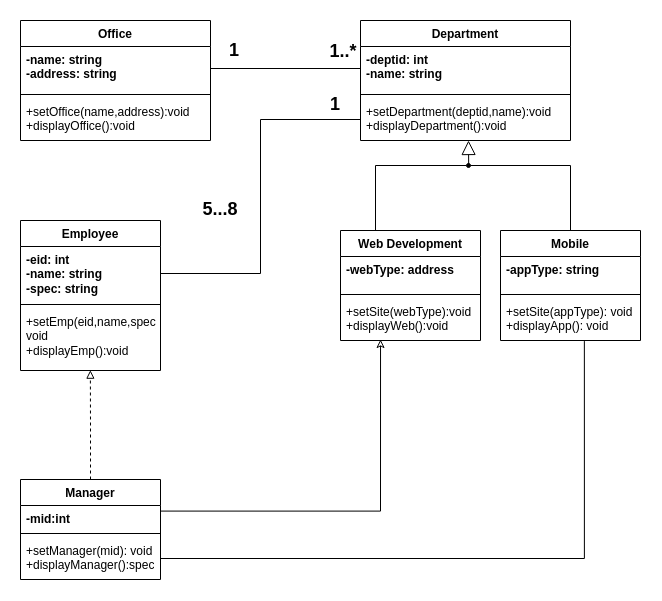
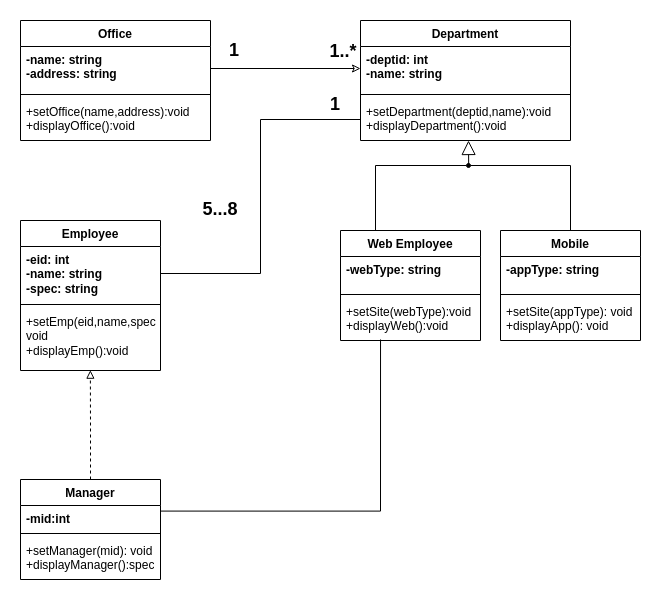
  <mxCell id="0" />
  <mxCell id="1" parent="0" />
  <mxCell id="2" value="Office" style="swimlane;fontStyle=1;align=center;verticalAlign=top;childLayout=stackLayout;horizontal=1;startSize=26;horizontalStack=0;resizeParent=1;resizeParentMax=0;resizeLast=0;collapsible=1;marginBottom=0;whiteSpace=wrap;html=1;" parent="1" vertex="1"><mxGeometry x="20" y="20" width="190" height="120" as="geometry" /></mxCell>
  <mxCell id="3" value="&lt;b&gt;-name: string&lt;/b&gt;&lt;div&gt;&lt;b&gt;-address: string&amp;nbsp;&lt;/b&gt;&lt;/div&gt;&lt;div&gt;&lt;br&gt;&lt;/div&gt;" style="text;strokeColor=none;fillColor=none;align=left;verticalAlign=top;spacingLeft=4;spacingRight=4;overflow=hidden;rotatable=0;points=[[0,0.5],[1,0.5]];portConstraint=eastwest;whiteSpace=wrap;html=1;" parent="2" vertex="1"><mxGeometry y="26" width="190" height="44" as="geometry" /></mxCell>
  <mxCell id="4" value="" style="line;strokeWidth=1;fillColor=none;align=left;verticalAlign=middle;spacingTop=-1;spacingLeft=3;spacingRight=3;rotatable=0;labelPosition=right;points=[];portConstraint=eastwest;strokeColor=inherit;" parent="2" vertex="1"><mxGeometry y="70" width="190" height="8" as="geometry" /></mxCell>
  <mxCell id="5" value="+setOffice(name,address):void&lt;span style=&quot;background-color: initial;&quot;&gt;&amp;nbsp;&lt;/span&gt;&lt;div&gt;&lt;span style=&quot;background-color: initial;&quot;&gt;+displayOffice():void&amp;nbsp;&lt;/span&gt;&lt;/div&gt;" style="text;strokeColor=none;fillColor=none;align=left;verticalAlign=top;spacingLeft=4;spacingRight=4;overflow=hidden;rotatable=0;points=[[0,0.5],[1,0.5]];portConstraint=eastwest;whiteSpace=wrap;html=1;" parent="2" vertex="1"><mxGeometry y="78" width="190" height="42" as="geometry" /></mxCell>
  <mxCell id="6" value="Department" style="swimlane;fontStyle=1;align=center;verticalAlign=top;childLayout=stackLayout;horizontal=1;startSize=26;horizontalStack=0;resizeParent=1;resizeParentMax=0;resizeLast=0;collapsible=1;marginBottom=0;whiteSpace=wrap;html=1;" parent="1" vertex="1"><mxGeometry x="360" y="20" width="210" height="120" as="geometry" /></mxCell>
  <mxCell id="7" value="&lt;div&gt;&lt;b&gt;-deptid: int&lt;br&gt;&lt;/b&gt;&lt;/div&gt;&lt;b&gt;-name: string&lt;/b&gt;&lt;div&gt;&lt;br&gt;&lt;/div&gt;&lt;div&gt;&lt;br&gt;&lt;/div&gt;" style="text;strokeColor=none;fillColor=none;align=left;verticalAlign=top;spacingLeft=4;spacingRight=4;overflow=hidden;rotatable=0;points=[[0,0.5],[1,0.5]];portConstraint=eastwest;whiteSpace=wrap;html=1;" parent="6" vertex="1"><mxGeometry y="26" width="210" height="44" as="geometry" /></mxCell>
  <mxCell id="8" value="" style="line;strokeWidth=1;fillColor=none;align=left;verticalAlign=middle;spacingTop=-1;spacingLeft=3;spacingRight=3;rotatable=0;labelPosition=right;points=[];portConstraint=eastwest;strokeColor=inherit;" parent="6" vertex="1"><mxGeometry y="70" width="210" height="8" as="geometry" /></mxCell>
  <mxCell id="9" value="+setDepartment(deptid,name):void&lt;span style=&quot;background-color: initial;&quot;&gt;&amp;nbsp;&lt;/span&gt;&lt;div&gt;&lt;span style=&quot;background-color: initial;&quot;&gt;+displayDepartment():void&amp;nbsp;&lt;/span&gt;&lt;/div&gt;" style="text;strokeColor=none;fillColor=none;align=left;verticalAlign=top;spacingLeft=4;spacingRight=4;overflow=hidden;rotatable=0;points=[[0,0.5],[1,0.5]];portConstraint=eastwest;whiteSpace=wrap;html=1;" parent="6" vertex="1"><mxGeometry y="78" width="210" height="42" as="geometry" /></mxCell>
- <mxCell id="10" value="Web Development" style="swimlane;fontStyle=1;align=center;verticalAlign=top;childLayout=stackLayout;horizontal=1;startSize=26;horizontalStack=0;resizeParent=1;resizeParentMax=0;resizeLast=0;collapsible=1;marginBottom=0;whiteSpace=wrap;html=1;" parent="1" vertex="1"><mxGeometry x="340" y="230" width="140" height="110" as="geometry" /></mxCell>
- <mxCell id="11" value="&lt;div&gt;&lt;b&gt;-webType: address&lt;/b&gt;&lt;/div&gt;&lt;div&gt;&lt;br&gt;&lt;/div&gt;" style="text;strokeColor=none;fillColor=none;align=left;verticalAlign=top;spacingLeft=4;spacingRight=4;overflow=hidden;rotatable=0;points=[[0,0.5],[1,0.5]];portConstraint=eastwest;whiteSpace=wrap;html=1;" parent="10" vertex="1"><mxGeometry y="26" width="140" height="34" as="geometry" /></mxCell>
+ <mxCell id="10" value="Web Employee" style="swimlane;fontStyle=1;align=center;verticalAlign=top;childLayout=stackLayout;horizontal=1;startSize=26;horizontalStack=0;resizeParent=1;resizeParentMax=0;resizeLast=0;collapsible=1;marginBottom=0;whiteSpace=wrap;html=1;" parent="1" vertex="1"><mxGeometry x="340" y="230" width="140" height="110" as="geometry" /></mxCell>
+ <mxCell id="11" value="&lt;div&gt;&lt;b&gt;-webType: string&lt;/b&gt;&lt;/div&gt;&lt;div&gt;&lt;br&gt;&lt;/div&gt;" style="text;strokeColor=none;fillColor=none;align=left;verticalAlign=top;spacingLeft=4;spacingRight=4;overflow=hidden;rotatable=0;points=[[0,0.5],[1,0.5]];portConstraint=eastwest;whiteSpace=wrap;html=1;" parent="10" vertex="1"><mxGeometry y="26" width="140" height="34" as="geometry" /></mxCell>
  <mxCell id="12" value="" style="line;strokeWidth=1;fillColor=none;align=left;verticalAlign=middle;spacingTop=-1;spacingLeft=3;spacingRight=3;rotatable=0;labelPosition=right;points=[];portConstraint=eastwest;strokeColor=inherit;" parent="10" vertex="1"><mxGeometry y="60" width="140" height="8" as="geometry" /></mxCell>
  <mxCell id="13" value="+setSite(webType):void&lt;span style=&quot;background-color: initial;&quot;&gt;&amp;nbsp;&lt;/span&gt;&lt;div&gt;&lt;span style=&quot;background-color: initial;&quot;&gt;+displayWeb():void&amp;nbsp;&lt;/span&gt;&lt;/div&gt;" style="text;strokeColor=none;fillColor=none;align=left;verticalAlign=top;spacingLeft=4;spacingRight=4;overflow=hidden;rotatable=0;points=[[0,0.5],[1,0.5]];portConstraint=eastwest;whiteSpace=wrap;html=1;" parent="10" vertex="1"><mxGeometry y="68" width="140" height="42" as="geometry" /></mxCell>
  <mxCell id="14" value="Mobile" style="swimlane;fontStyle=1;align=center;verticalAlign=top;childLayout=stackLayout;horizontal=1;startSize=26;horizontalStack=0;resizeParent=1;resizeParentMax=0;resizeLast=0;collapsible=1;marginBottom=0;whiteSpace=wrap;html=1;" parent="1" vertex="1"><mxGeometry x="500" y="230" width="140" height="110" as="geometry" /></mxCell>
  <mxCell id="15" value="&lt;div&gt;&lt;b&gt;-appType: string&lt;/b&gt;&lt;/div&gt;" style="text;strokeColor=none;fillColor=none;align=left;verticalAlign=top;spacingLeft=4;spacingRight=4;overflow=hidden;rotatable=0;points=[[0,0.5],[1,0.5]];portConstraint=eastwest;whiteSpace=wrap;html=1;" parent="14" vertex="1"><mxGeometry y="26" width="140" height="34" as="geometry" /></mxCell>
  <mxCell id="16" value="" style="line;strokeWidth=1;fillColor=none;align=left;verticalAlign=middle;spacingTop=-1;spacingLeft=3;spacingRight=3;rotatable=0;labelPosition=right;points=[];portConstraint=eastwest;strokeColor=inherit;" parent="14" vertex="1"><mxGeometry y="60" width="140" height="8" as="geometry" /></mxCell>
  <mxCell id="17" value="+setSite(appType): void&lt;div&gt;+displayApp(): void&lt;/div&gt;" style="text;strokeColor=none;fillColor=none;align=left;verticalAlign=top;spacingLeft=4;spacingRight=4;overflow=hidden;rotatable=0;points=[[0,0.5],[1,0.5]];portConstraint=eastwest;whiteSpace=wrap;html=1;" parent="14" vertex="1"><mxGeometry y="68" width="140" height="42" as="geometry" /></mxCell>
  <mxCell id="18" value="" style="verticalAlign=bottom;html=1;ellipse;fillColor=strokeColor;fontFamily=Helvetica;fontSize=11;fontColor=default;" parent="1" vertex="1"><mxGeometry x="466" y="163" width="4" height="4" as="geometry" /></mxCell>
  <mxCell id="19" value="" style="edgeStyle=elbowEdgeStyle;html=1;endSize=12;endArrow=block;endFill=0;elbow=horizontal;rounded=0;labelBackgroundColor=default;fontFamily=Helvetica;fontSize=11;fontColor=default;shape=connector;exitX=0.545;exitY=0.581;exitDx=0;exitDy=0;exitPerimeter=0;" parent="1" edge="1"><mxGeometry x="1" relative="1" as="geometry"><mxPoint x="468" y="140" as="targetPoint" /><mxPoint x="468.18" y="165.324" as="sourcePoint" /></mxGeometry></mxCell>
  <mxCell id="20" value="" style="edgeStyle=elbowEdgeStyle;html=1;elbow=vertical;verticalAlign=bottom;endArrow=none;rounded=0;labelBackgroundColor=default;fontFamily=Helvetica;fontSize=11;fontColor=default;startSize=14;shape=connector;entryX=0.5;entryY=0;entryDx=0;entryDy=0;" parent="1" source="18" target="14" edge="1"><mxGeometry x="1" relative="1" as="geometry"><mxPoint x="530" y="190" as="targetPoint" /><Array as="points"><mxPoint x="500" y="165" /></Array></mxGeometry></mxCell>
  <mxCell id="21" value="" style="edgeStyle=elbowEdgeStyle;html=1;elbow=vertical;verticalAlign=bottom;endArrow=none;rounded=0;labelBackgroundColor=default;fontFamily=Helvetica;fontSize=11;fontColor=default;startSize=14;shape=connector;entryX=0.25;entryY=0;entryDx=0;entryDy=0;" parent="1" source="18" target="10" edge="1"><mxGeometry x="1" relative="1" as="geometry"><mxPoint x="390" y="190" as="targetPoint" /><Array as="points"><mxPoint x="420" y="165" /></Array></mxGeometry></mxCell>
- <mxCell id="22" style="edgeStyle=orthogonalEdgeStyle;rounded=0;orthogonalLoop=1;jettySize=auto;html=1;exitX=1;exitY=0.5;exitDx=0;exitDy=0;entryX=0;entryY=0.5;entryDx=0;entryDy=0;endArrow=none;endFill=0;" parent="1" source="3" target="7" edge="1"><mxGeometry relative="1" as="geometry" /></mxCell>
+ <mxCell id="22" style="edgeStyle=orthogonalEdgeStyle;rounded=0;orthogonalLoop=1;jettySize=auto;html=1;exitX=1;exitY=0.5;exitDx=0;exitDy=0;entryX=0;entryY=0.5;entryDx=0;entryDy=0;endArrow=classic;endFill=0;" parent="1" source="3" target="7" edge="1"><mxGeometry relative="1" as="geometry" /></mxCell>
  <mxCell id="23" value="Employee" style="swimlane;fontStyle=1;align=center;verticalAlign=top;childLayout=stackLayout;horizontal=1;startSize=26;horizontalStack=0;resizeParent=1;resizeParentMax=0;resizeLast=0;collapsible=1;marginBottom=0;whiteSpace=wrap;html=1;" parent="1" vertex="1"><mxGeometry x="20" y="220" width="140" height="150" as="geometry" /></mxCell>
  <mxCell id="24" value="&lt;div&gt;&lt;b&gt;-eid: int&lt;/b&gt;&lt;/div&gt;&lt;div&gt;&lt;b&gt;-name: string&lt;/b&gt;&lt;/div&gt;&lt;div&gt;&lt;b&gt;-spec: string&lt;/b&gt;&lt;/div&gt;&lt;div&gt;&lt;br&gt;&lt;/div&gt;" style="text;strokeColor=none;fillColor=none;align=left;verticalAlign=top;spacingLeft=4;spacingRight=4;overflow=hidden;rotatable=0;points=[[0,0.5],[1,0.5]];portConstraint=eastwest;whiteSpace=wrap;html=1;" parent="23" vertex="1"><mxGeometry y="26" width="140" height="54" as="geometry" /></mxCell>
  <mxCell id="25" value="" style="line;strokeWidth=1;fillColor=none;align=left;verticalAlign=middle;spacingTop=-1;spacingLeft=3;spacingRight=3;rotatable=0;labelPosition=right;points=[];portConstraint=eastwest;strokeColor=inherit;" parent="23" vertex="1"><mxGeometry y="80" width="140" height="8" as="geometry" /></mxCell>
  <mxCell id="26" value="+setEmp(eid,name,spec): void&lt;div&gt;+displayEmp():void&lt;/div&gt;" style="text;strokeColor=none;fillColor=none;align=left;verticalAlign=top;spacingLeft=4;spacingRight=4;overflow=hidden;rotatable=0;points=[[0,0.5],[1,0.5]];portConstraint=eastwest;whiteSpace=wrap;html=1;" parent="23" vertex="1"><mxGeometry y="88" width="140" height="62" as="geometry" /></mxCell>
  <mxCell id="27" style="edgeStyle=orthogonalEdgeStyle;rounded=0;orthogonalLoop=1;jettySize=auto;html=1;exitX=1;exitY=0.5;exitDx=0;exitDy=0;entryX=0;entryY=0.5;entryDx=0;entryDy=0;endArrow=none;endFill=0;" parent="1" source="24" target="9" edge="1"><mxGeometry relative="1" as="geometry" /></mxCell>
  <mxCell id="28" value="&lt;b&gt;&lt;font style=&quot;font-size: 18px;&quot;&gt;1..*&lt;/font&gt;&lt;/b&gt;" style="text;html=1;align=center;verticalAlign=middle;whiteSpace=wrap;rounded=0;" parent="1" vertex="1"><mxGeometry x="313" y="36" width="60" height="30" as="geometry" /></mxCell>
  <mxCell id="29" value="&lt;span style=&quot;font-size: 18px;&quot;&gt;&lt;b&gt;1&lt;/b&gt;&lt;/span&gt;" style="text;html=1;align=center;verticalAlign=middle;whiteSpace=wrap;rounded=0;" parent="1" vertex="1"><mxGeometry x="204" y="35" width="60" height="30" as="geometry" /></mxCell>
  <mxCell id="30" value="&lt;b&gt;&lt;font style=&quot;font-size: 18px;&quot;&gt;5...8&lt;/font&gt;&lt;/b&gt;" style="text;html=1;align=center;verticalAlign=middle;whiteSpace=wrap;rounded=0;" parent="1" vertex="1"><mxGeometry x="190" y="194" width="60" height="30" as="geometry" /></mxCell>
  <mxCell id="31" value="&lt;span style=&quot;font-size: 18px;&quot;&gt;&lt;b&gt;1&lt;/b&gt;&lt;/span&gt;" style="text;html=1;align=center;verticalAlign=middle;whiteSpace=wrap;rounded=0;" parent="1" vertex="1"><mxGeometry x="305" y="89" width="60" height="30" as="geometry" /></mxCell>
  <mxCell id="32" value="Manager" style="swimlane;fontStyle=1;align=center;verticalAlign=top;childLayout=stackLayout;horizontal=1;startSize=26;horizontalStack=0;resizeParent=1;resizeParentMax=0;resizeLast=0;collapsible=1;marginBottom=0;whiteSpace=wrap;html=1;" parent="1" vertex="1"><mxGeometry x="20" y="479" width="140" height="100" as="geometry" /></mxCell>
  <mxCell id="33" value="&lt;b&gt;-mid:int&lt;/b&gt;&lt;div&gt;&lt;b&gt;&lt;br&gt;&lt;/b&gt;&lt;/div&gt;" style="text;strokeColor=none;fillColor=none;align=left;verticalAlign=top;spacingLeft=4;spacingRight=4;overflow=hidden;rotatable=0;points=[[0,0.5],[1,0.5]];portConstraint=eastwest;whiteSpace=wrap;html=1;" parent="32" vertex="1"><mxGeometry y="26" width="140" height="24" as="geometry" /></mxCell>
  <mxCell id="34" value="" style="line;strokeWidth=1;fillColor=none;align=left;verticalAlign=middle;spacingTop=-1;spacingLeft=3;spacingRight=3;rotatable=0;labelPosition=right;points=[];portConstraint=eastwest;strokeColor=inherit;" parent="32" vertex="1"><mxGeometry y="50" width="140" height="8" as="geometry" /></mxCell>
  <mxCell id="35" value="+setManager(mid): void&lt;div&gt;+displayManager():spec&lt;/div&gt;" style="text;strokeColor=none;fillColor=none;align=left;verticalAlign=top;spacingLeft=4;spacingRight=4;overflow=hidden;rotatable=0;points=[[0,0.5],[1,0.5]];portConstraint=eastwest;whiteSpace=wrap;html=1;" parent="32" vertex="1"><mxGeometry y="58" width="140" height="42" as="geometry" /></mxCell>
  <mxCell id="36" style="edgeStyle=orthogonalEdgeStyle;rounded=0;orthogonalLoop=1;jettySize=auto;html=1;entryX=0.499;entryY=0.995;entryDx=0;entryDy=0;entryPerimeter=0;endArrow=block;endFill=0;dashed=1;" parent="1" source="32" target="26" edge="1"><mxGeometry relative="1" as="geometry" /></mxCell>
- <mxCell id="37" style="edgeStyle=orthogonalEdgeStyle;rounded=0;orthogonalLoop=1;jettySize=auto;html=1;entryX=0.599;entryY=1.014;entryDx=0;entryDy=0;entryPerimeter=0;endArrow=none;endFill=0;" parent="1" source="35" target="17" edge="1"><mxGeometry relative="1" as="geometry" /></mxCell>
- <mxCell id="38" style="edgeStyle=orthogonalEdgeStyle;rounded=0;orthogonalLoop=1;jettySize=auto;html=1;endArrow=classic;endFill=0;exitX=0.997;exitY=0.233;exitDx=0;exitDy=0;exitPerimeter=0;entryX=0.286;entryY=0.976;entryDx=0;entryDy=0;entryPerimeter=0;" edge="1" parent="1" source="33" target="13"><mxGeometry relative="1" as="geometry"><mxPoint x="190" y="512.6" as="sourcePoint" /><mxPoint x="380" y="344" as="targetPoint" /><Array as="points"><mxPoint x="380" y="511" /></Array></mxGeometry></mxCell>
+ <mxCell id="38" style="edgeStyle=orthogonalEdgeStyle;rounded=0;orthogonalLoop=1;jettySize=auto;html=1;endArrow=none;endFill=0;exitX=0.997;exitY=0.233;exitDx=0;exitDy=0;exitPerimeter=0;entryX=0.286;entryY=0.976;entryDx=0;entryDy=0;entryPerimeter=0;" edge="1" parent="1" source="33" target="13"><mxGeometry relative="1" as="geometry"><mxPoint x="190" y="512.6" as="sourcePoint" /><mxPoint x="380" y="344" as="targetPoint" /><Array as="points"><mxPoint x="380" y="511" /></Array></mxGeometry></mxCell>
